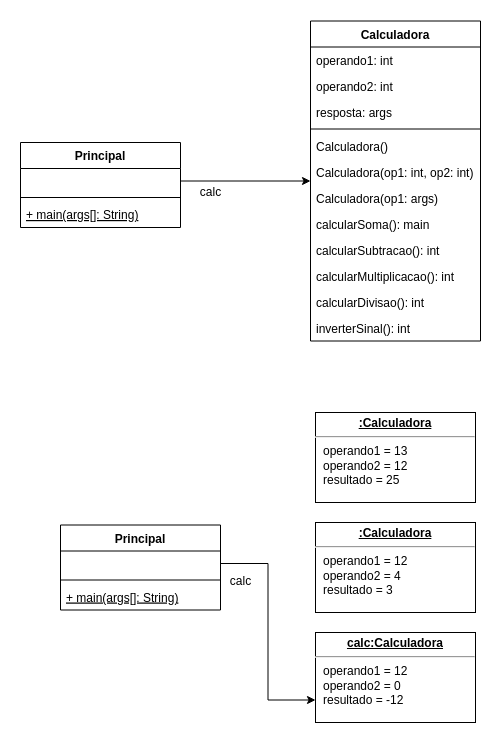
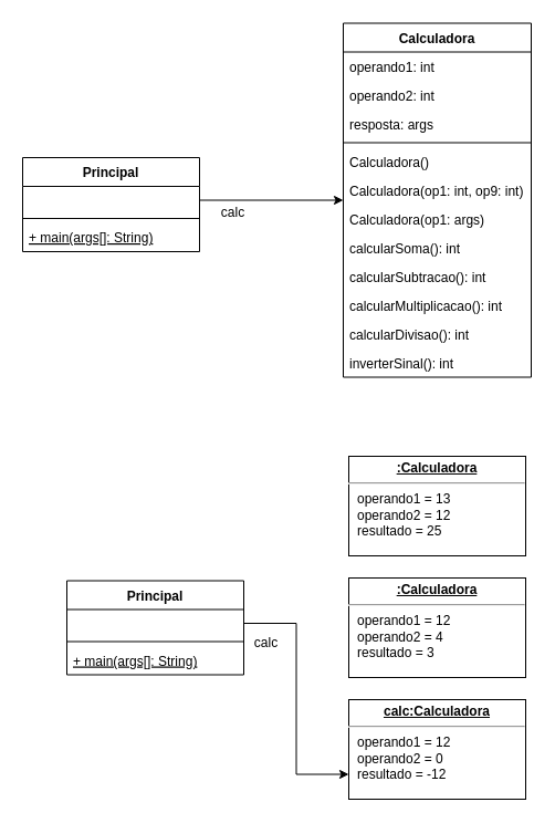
  <mxCell id="0" />
  <mxCell id="1" parent="0" />
  <mxCell id="2" value="Principal" style="swimlane;fontStyle=1;align=center;verticalAlign=top;childLayout=stackLayout;horizontal=1;startSize=26;horizontalStack=0;resizeParent=1;resizeParentMax=0;resizeLast=0;collapsible=1;marginBottom=0;" vertex="1" parent="1"><mxGeometry x="20" y="142" width="160" height="85" as="geometry" /></mxCell>
  <mxCell id="3" value=" " style="text;strokeColor=none;fillColor=none;align=left;verticalAlign=top;spacingLeft=4;spacingRight=4;overflow=hidden;rotatable=0;points=[[0,0.5],[1,0.5]];portConstraint=eastwest;" vertex="1" parent="2"><mxGeometry y="26" width="160" height="25" as="geometry" /></mxCell>
  <mxCell id="4" value="" style="line;strokeWidth=1;fillColor=none;align=left;verticalAlign=middle;spacingTop=-1;spacingLeft=3;spacingRight=3;rotatable=0;labelPosition=right;points=[];portConstraint=eastwest;" vertex="1" parent="2"><mxGeometry y="51" width="160" height="8" as="geometry" /></mxCell>
  <mxCell id="5" value="+ main(args[]: String)" style="text;strokeColor=none;fillColor=none;align=left;verticalAlign=top;spacingLeft=4;spacingRight=4;overflow=hidden;rotatable=0;points=[[0,0.5],[1,0.5]];portConstraint=eastwest;fontStyle=4" vertex="1" parent="2"><mxGeometry y="59" width="160" height="26" as="geometry" /></mxCell>
  <mxCell id="6" value="Calculadora" style="swimlane;fontStyle=1;align=center;verticalAlign=top;childLayout=stackLayout;horizontal=1;startSize=26;horizontalStack=0;resizeParent=1;resizeParentMax=0;resizeLast=0;collapsible=1;marginBottom=0;" vertex="1" parent="1"><mxGeometry x="310" y="20.5" width="170" height="320" as="geometry" /></mxCell>
  <mxCell id="7" value="operando1: int" style="text;strokeColor=none;fillColor=none;align=left;verticalAlign=top;spacingLeft=4;spacingRight=4;overflow=hidden;rotatable=0;points=[[0,0.5],[1,0.5]];portConstraint=eastwest;" vertex="1" parent="6"><mxGeometry y="26" width="170" height="26" as="geometry" /></mxCell>
  <mxCell id="8" value="operando2: int" style="text;strokeColor=none;fillColor=none;align=left;verticalAlign=top;spacingLeft=4;spacingRight=4;overflow=hidden;rotatable=0;points=[[0,0.5],[1,0.5]];portConstraint=eastwest;" vertex="1" parent="6"><mxGeometry y="52" width="170" height="26" as="geometry" /></mxCell>
  <mxCell id="9" value="resposta: args" style="text;strokeColor=none;fillColor=none;align=left;verticalAlign=top;spacingLeft=4;spacingRight=4;overflow=hidden;rotatable=0;points=[[0,0.5],[1,0.5]];portConstraint=eastwest;" vertex="1" parent="6"><mxGeometry y="78" width="170" height="26" as="geometry" /></mxCell>
  <mxCell id="10" value="" style="line;strokeWidth=1;fillColor=none;align=left;verticalAlign=middle;spacingTop=-1;spacingLeft=3;spacingRight=3;rotatable=0;labelPosition=right;points=[];portConstraint=eastwest;" vertex="1" parent="6"><mxGeometry y="104" width="170" height="8" as="geometry" /></mxCell>
  <mxCell id="11" value="Calculadora()" style="text;strokeColor=none;fillColor=none;align=left;verticalAlign=top;spacingLeft=4;spacingRight=4;overflow=hidden;rotatable=0;points=[[0,0.5],[1,0.5]];portConstraint=eastwest;" vertex="1" parent="6"><mxGeometry y="112" width="170" height="26" as="geometry" /></mxCell>
- <mxCell id="12" value="Calculadora(op1: int, op2: int)" style="text;strokeColor=none;fillColor=none;align=left;verticalAlign=top;spacingLeft=4;spacingRight=4;overflow=hidden;rotatable=0;points=[[0,0.5],[1,0.5]];portConstraint=eastwest;" vertex="1" parent="6"><mxGeometry y="138" width="170" height="26" as="geometry" /></mxCell>
+ <mxCell id="12" value="Calculadora(op1: int, op9: int)" style="text;strokeColor=none;fillColor=none;align=left;verticalAlign=top;spacingLeft=4;spacingRight=4;overflow=hidden;rotatable=0;points=[[0,0.5],[1,0.5]];portConstraint=eastwest;" vertex="1" parent="6"><mxGeometry y="138" width="170" height="26" as="geometry" /></mxCell>
  <mxCell id="13" value="Calculadora(op1: args)" style="text;strokeColor=none;fillColor=none;align=left;verticalAlign=top;spacingLeft=4;spacingRight=4;overflow=hidden;rotatable=0;points=[[0,0.5],[1,0.5]];portConstraint=eastwest;" vertex="1" parent="6"><mxGeometry y="164" width="170" height="26" as="geometry" /></mxCell>
- <mxCell id="14" value="calcularSoma(): main" style="text;strokeColor=none;fillColor=none;align=left;verticalAlign=top;spacingLeft=4;spacingRight=4;overflow=hidden;rotatable=0;points=[[0,0.5],[1,0.5]];portConstraint=eastwest;" vertex="1" parent="6"><mxGeometry y="190" width="170" height="26" as="geometry" /></mxCell>
+ <mxCell id="14" value="calcularSoma(): int" style="text;strokeColor=none;fillColor=none;align=left;verticalAlign=top;spacingLeft=4;spacingRight=4;overflow=hidden;rotatable=0;points=[[0,0.5],[1,0.5]];portConstraint=eastwest;" vertex="1" parent="6"><mxGeometry y="190" width="170" height="26" as="geometry" /></mxCell>
  <mxCell id="15" value="calcularSubtracao(): int" style="text;strokeColor=none;fillColor=none;align=left;verticalAlign=top;spacingLeft=4;spacingRight=4;overflow=hidden;rotatable=0;points=[[0,0.5],[1,0.5]];portConstraint=eastwest;" vertex="1" parent="6"><mxGeometry y="216" width="170" height="26" as="geometry" /></mxCell>
  <mxCell id="16" value="calcularMultiplicacao(): int" style="text;strokeColor=none;fillColor=none;align=left;verticalAlign=top;spacingLeft=4;spacingRight=4;overflow=hidden;rotatable=0;points=[[0,0.5],[1,0.5]];portConstraint=eastwest;" vertex="1" parent="6"><mxGeometry y="242" width="170" height="26" as="geometry" /></mxCell>
  <mxCell id="17" value="calcularDivisao(): int" style="text;strokeColor=none;fillColor=none;align=left;verticalAlign=top;spacingLeft=4;spacingRight=4;overflow=hidden;rotatable=0;points=[[0,0.5],[1,0.5]];portConstraint=eastwest;" vertex="1" parent="6"><mxGeometry y="268" width="170" height="26" as="geometry" /></mxCell>
  <mxCell id="18" value="inverterSinal(): int" style="text;strokeColor=none;fillColor=none;align=left;verticalAlign=top;spacingLeft=4;spacingRight=4;overflow=hidden;rotatable=0;points=[[0,0.5],[1,0.5]];portConstraint=eastwest;" vertex="1" parent="6"><mxGeometry y="294" width="170" height="26" as="geometry" /></mxCell>
  <mxCell id="19" style="edgeStyle=orthogonalEdgeStyle;rounded=0;orthogonalLoop=1;jettySize=auto;html=1;" edge="1" parent="1" source="3" target="6"><mxGeometry relative="1" as="geometry" /></mxCell>
  <mxCell id="20" value="calc" style="text;html=1;align=center;verticalAlign=middle;resizable=0;points=[];autosize=1;strokeColor=none;fillColor=none;" vertex="1" parent="1"><mxGeometry x="190" y="182" width="40" height="20" as="geometry" /></mxCell>
  <mxCell id="21" value="&lt;p style=&quot;margin: 0px ; margin-top: 4px ; text-align: center ; text-decoration: underline&quot;&gt;&lt;b&gt;:Calculadora&lt;/b&gt;&lt;/p&gt;&lt;hr&gt;&lt;p style=&quot;margin: 0px ; margin-left: 8px&quot;&gt;operando1 = 13&lt;/p&gt;&lt;p style=&quot;margin: 0px ; margin-left: 8px&quot;&gt;operando2 = 12&lt;/p&gt;&lt;p style=&quot;margin: 0px ; margin-left: 8px&quot;&gt;resultado = 25&lt;br&gt;&lt;/p&gt;" style="verticalAlign=top;align=left;overflow=fill;fontSize=12;fontFamily=Helvetica;html=1;" vertex="1" parent="1"><mxGeometry x="315" y="412" width="160" height="90" as="geometry" /></mxCell>
  <mxCell id="22" value="&lt;p style=&quot;margin: 0px ; margin-top: 4px ; text-align: center ; text-decoration: underline&quot;&gt;&lt;b&gt;:Calculadora&lt;/b&gt;&lt;/p&gt;&lt;hr&gt;&lt;p style=&quot;margin: 0px ; margin-left: 8px&quot;&gt;operando1 = 12&lt;/p&gt;&lt;p style=&quot;margin: 0px ; margin-left: 8px&quot;&gt;operando2 = 4&lt;/p&gt;&lt;p style=&quot;margin: 0px ; margin-left: 8px&quot;&gt;resultado = 3&lt;br&gt;&lt;/p&gt;" style="verticalAlign=top;align=left;overflow=fill;fontSize=12;fontFamily=Helvetica;html=1;" vertex="1" parent="1"><mxGeometry x="315" y="522" width="160" height="90" as="geometry" /></mxCell>
  <mxCell id="23" value="&lt;p style=&quot;margin: 0px ; margin-top: 4px ; text-align: center ; text-decoration: underline&quot;&gt;&lt;b&gt;calc:Calculadora&lt;/b&gt;&lt;/p&gt;&lt;hr&gt;&lt;p style=&quot;margin: 0px ; margin-left: 8px&quot;&gt;operando1 = 12&lt;/p&gt;&lt;p style=&quot;margin: 0px ; margin-left: 8px&quot;&gt;operando2 = 0&lt;br&gt;&lt;/p&gt;&lt;p style=&quot;margin: 0px ; margin-left: 8px&quot;&gt;resultado = -12&lt;br&gt;&lt;/p&gt;" style="verticalAlign=top;align=left;overflow=fill;fontSize=12;fontFamily=Helvetica;html=1;" vertex="1" parent="1"><mxGeometry x="315" y="632" width="160" height="90" as="geometry" /></mxCell>
  <mxCell id="24" value="Principal" style="swimlane;fontStyle=1;align=center;verticalAlign=top;childLayout=stackLayout;horizontal=1;startSize=26;horizontalStack=0;resizeParent=1;resizeParentMax=0;resizeLast=0;collapsible=1;marginBottom=0;" vertex="1" parent="1"><mxGeometry x="60" y="524.5" width="160" height="85" as="geometry" /></mxCell>
  <mxCell id="25" value=" " style="text;strokeColor=none;fillColor=none;align=left;verticalAlign=top;spacingLeft=4;spacingRight=4;overflow=hidden;rotatable=0;points=[[0,0.5],[1,0.5]];portConstraint=eastwest;" vertex="1" parent="24"><mxGeometry y="26" width="160" height="25" as="geometry" /></mxCell>
  <mxCell id="26" value="" style="line;strokeWidth=1;fillColor=none;align=left;verticalAlign=middle;spacingTop=-1;spacingLeft=3;spacingRight=3;rotatable=0;labelPosition=right;points=[];portConstraint=eastwest;" vertex="1" parent="24"><mxGeometry y="51" width="160" height="8" as="geometry" /></mxCell>
  <mxCell id="27" value="+ main(args[]: String)" style="text;strokeColor=none;fillColor=none;align=left;verticalAlign=top;spacingLeft=4;spacingRight=4;overflow=hidden;rotatable=0;points=[[0,0.5],[1,0.5]];portConstraint=eastwest;fontStyle=4" vertex="1" parent="24"><mxGeometry y="59" width="160" height="26" as="geometry" /></mxCell>
  <mxCell id="28" style="edgeStyle=orthogonalEdgeStyle;rounded=0;orthogonalLoop=1;jettySize=auto;html=1;entryX=0;entryY=0.75;entryDx=0;entryDy=0;" edge="1" parent="1" source="25" target="23"><mxGeometry relative="1" as="geometry" /></mxCell>
  <mxCell id="29" value="calc" style="text;html=1;align=center;verticalAlign=middle;resizable=0;points=[];autosize=1;strokeColor=none;fillColor=none;" vertex="1" parent="1"><mxGeometry x="220" y="571" width="40" height="20" as="geometry" /></mxCell>
